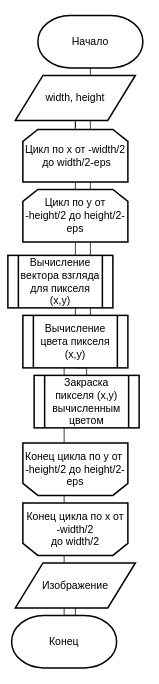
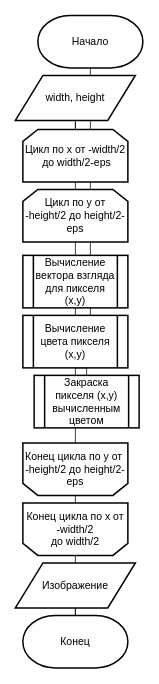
  <mxCell id="0" />
  <mxCell id="1" parent="0" />
- <mxCell id="2" value="Конец" style="strokeWidth=2;html=1;shape=mxgraph.flowchart.terminator;whiteSpace=wrap;fontSize=14;" parent="1" vertex="1"><mxGeometry x="15" y="820" width="140" height="70" as="geometry" /></mxCell>
+ <mxCell id="2" value="Конец" style="strokeWidth=2;html=1;shape=mxgraph.flowchart.terminator;whiteSpace=wrap;fontSize=14;" parent="1" vertex="1"><mxGeometry x="30" y="820" width="140" height="70" as="geometry" /></mxCell>
  <mxCell id="3" style="edgeStyle=orthogonalEdgeStyle;rounded=0;orthogonalLoop=1;jettySize=auto;html=1;exitX=0.5;exitY=1;exitDx=0;exitDy=0;entryX=0.5;entryY=0;entryDx=0;entryDy=0;entryPerimeter=0;endArrow=none;endFill=0;" parent="1" edge="1"><mxGeometry relative="1" as="geometry"><mxPoint x="100" y="162" as="sourcePoint" /><mxPoint x="100" y="172" as="targetPoint" /></mxGeometry></mxCell>
  <mxCell id="4" style="edgeStyle=orthogonalEdgeStyle;rounded=0;orthogonalLoop=1;jettySize=auto;html=1;exitX=0.5;exitY=1;exitDx=0;exitDy=0;exitPerimeter=0;endArrow=none;endFill=0;" parent="1" source="5" target="2" edge="1"><mxGeometry relative="1" as="geometry" /></mxCell>
  <mxCell id="5" value="&lt;font style=&quot;font-size: 14px&quot;&gt;Начало&lt;/font&gt;" style="strokeWidth=2;html=1;shape=mxgraph.flowchart.terminator;whiteSpace=wrap;fontSize=14;fontFamily=Helvetica;" parent="1" vertex="1"><mxGeometry x="50" y="20" width="140" height="70" as="geometry" /></mxCell>
  <mxCell id="6" style="edgeStyle=orthogonalEdgeStyle;rounded=0;orthogonalLoop=1;jettySize=auto;html=1;exitX=0.5;exitY=1;exitDx=0;exitDy=0;entryX=0.5;entryY=0;entryDx=0;entryDy=0;endArrow=none;endFill=0;" parent="1" edge="1"><mxGeometry relative="1" as="geometry"><mxPoint x="100" y="170" as="targetPoint" /><mxPoint x="100" y="160" as="sourcePoint" /></mxGeometry></mxCell>
  <mxCell id="7" style="edgeStyle=orthogonalEdgeStyle;rounded=0;orthogonalLoop=1;jettySize=auto;html=1;exitX=0.5;exitY=1;exitDx=0;exitDy=0;exitPerimeter=0;entryX=0.5;entryY=0;entryDx=0;entryDy=0;endArrow=none;endFill=0;entryPerimeter=0;" parent="1" edge="1"><mxGeometry relative="1" as="geometry"><mxPoint x="100" y="252" as="targetPoint" /><mxPoint x="100" y="242" as="sourcePoint" /></mxGeometry></mxCell>
  <mxCell id="8" style="edgeStyle=orthogonalEdgeStyle;rounded=0;orthogonalLoop=1;jettySize=auto;html=1;exitX=0.5;exitY=1;exitDx=0;exitDy=0;exitPerimeter=0;entryX=0.5;entryY=1;entryDx=0;entryDy=0;endArrow=none;endFill=0;" parent="1" source="16" edge="1"><mxGeometry relative="1" as="geometry"><mxPoint x="100" y="680" as="sourcePoint" /><mxPoint x="100" y="590" as="targetPoint" /></mxGeometry></mxCell>
  <mxCell id="9" value="&lt;span style=&quot;font-size: 14px&quot;&gt;Цикл по x от -&lt;/span&gt;&lt;span style=&quot;font-size: 14px&quot;&gt;width/2&lt;/span&gt;&lt;span style=&quot;font-size: 14px&quot;&gt;&lt;br&gt;&amp;nbsp;до&amp;nbsp;&lt;/span&gt;&lt;span style=&quot;font-size: 14px&quot;&gt;width/2-eps&lt;/span&gt;" style="shape=loopLimit;whiteSpace=wrap;html=1;strokeWidth=2;" parent="1" vertex="1"><mxGeometry x="30" y="172" width="140" height="70" as="geometry" /></mxCell>
  <mxCell id="10" style="edgeStyle=orthogonalEdgeStyle;rounded=0;orthogonalLoop=1;jettySize=auto;html=1;exitX=0.5;exitY=1;exitDx=0;exitDy=0;entryX=0.5;entryY=0;entryDx=0;entryDy=0;endArrow=none;endFill=0;" parent="1" source="11" target="13" edge="1"><mxGeometry relative="1" as="geometry" /></mxCell>
  <mxCell id="11" value="&lt;span style=&quot;font-size: 14px&quot;&gt;Цикл по y от &lt;br&gt;-height/2 до&amp;nbsp;&lt;/span&gt;&lt;span style=&quot;font-size: 14px&quot;&gt;height/2&lt;/span&gt;&lt;span style=&quot;font-size: 14px&quot;&gt;-eps&lt;/span&gt;" style="shape=loopLimit;whiteSpace=wrap;html=1;strokeWidth=2;" parent="1" vertex="1"><mxGeometry x="30" y="252" width="140" height="70" as="geometry" /></mxCell>
  <mxCell id="12" style="edgeStyle=orthogonalEdgeStyle;rounded=0;orthogonalLoop=1;jettySize=auto;html=1;exitX=0.5;exitY=1;exitDx=0;exitDy=0;entryX=0.5;entryY=0;entryDx=0;entryDy=0;endArrow=none;endFill=0;" parent="1" source="13" target="14" edge="1"><mxGeometry relative="1" as="geometry" /></mxCell>
  <mxCell id="13" value="Вычисление цвета пикселя (x,y)" style="shape=process;whiteSpace=wrap;html=1;backgroundOutline=1;strokeWidth=2;fontSize=14;" parent="1" vertex="1"><mxGeometry x="30" y="420" width="140" height="70" as="geometry" /></mxCell>
  <mxCell id="14" value="Закраска пикселя (x,y) вычисленным цветом" style="shape=process;whiteSpace=wrap;html=1;backgroundOutline=1;strokeWidth=2;fontSize=14;" parent="1" vertex="1"><mxGeometry x="45" y="500" width="140" height="70" as="geometry" /></mxCell>
- <mxCell id="15" value="Вычисление вектора взгляда для пикселя (x,y)" style="shape=process;whiteSpace=wrap;html=1;backgroundOutline=1;strokeWidth=2;fontSize=14;" parent="1" vertex="1"><mxGeometry x="10" y="340" width="140" height="70" as="geometry" /></mxCell>
+ <mxCell id="15" value="Вычисление вектора взгляда для пикселя (x,y)" style="shape=process;whiteSpace=wrap;html=1;backgroundOutline=1;strokeWidth=2;fontSize=14;" parent="1" vertex="1"><mxGeometry x="30" y="340" width="140" height="70" as="geometry" /></mxCell>
  <mxCell id="16" value="&lt;span style=&quot;font-size: 14px&quot;&gt;Конец цикла&amp;nbsp;&lt;/span&gt;&lt;span style=&quot;font-size: 14px&quot;&gt;по y от&amp;nbsp;&lt;br&gt;-height/2 до&amp;nbsp;&lt;/span&gt;&lt;span style=&quot;font-size: 14px&quot;&gt;height/2&lt;/span&gt;&lt;span style=&quot;font-size: 14px&quot;&gt;-eps&lt;/span&gt;" style="shape=loopLimit;whiteSpace=wrap;html=1;strokeWidth=2;direction=west;" parent="1" vertex="1"><mxGeometry x="30" y="590" width="140" height="70" as="geometry" /></mxCell>
  <mxCell id="17" value="&lt;span style=&quot;font-size: 14px&quot;&gt;Конец цикла&amp;nbsp;&lt;/span&gt;&lt;span style=&quot;font-size: 14px&quot;&gt;по x от &lt;br&gt;-&lt;/span&gt;&lt;span style=&quot;font-size: 14px&quot;&gt;width/2&lt;/span&gt;&lt;span style=&quot;font-size: 14px&quot;&gt;&lt;br&gt;&amp;nbsp;до&amp;nbsp;&lt;/span&gt;&lt;span style=&quot;font-size: 14px&quot;&gt;width/2&lt;/span&gt;&lt;span style=&quot;font-size: 14px&quot;&gt;&amp;nbsp;&lt;/span&gt;" style="shape=loopLimit;whiteSpace=wrap;html=1;strokeWidth=2;direction=west;" parent="1" vertex="1"><mxGeometry x="30" y="670" width="140" height="70" as="geometry" /></mxCell>
  <mxCell id="18" value="&lt;font style=&quot;font-size: 14px&quot;&gt;width, height&lt;br&gt;&lt;/font&gt;" style="shape=parallelogram;html=1;strokeWidth=2;perimeter=parallelogramPerimeter;whiteSpace=wrap;rounded=0;arcSize=12;size=0.23;fontSize=13;" parent="1" vertex="1"><mxGeometry x="20" y="100" width="160" height="60" as="geometry" /></mxCell>
  <mxCell id="19" value="&lt;font style=&quot;font-size: 14px&quot;&gt;Изображение&lt;br&gt;&lt;/font&gt;" style="shape=parallelogram;html=1;strokeWidth=2;perimeter=parallelogramPerimeter;whiteSpace=wrap;rounded=0;arcSize=12;size=0.23;fontSize=13;" parent="1" vertex="1"><mxGeometry x="20" y="750" width="160" height="60" as="geometry" /></mxCell>
  <mxCell id="20" style="edgeStyle=orthogonalEdgeStyle;rounded=0;orthogonalLoop=1;jettySize=auto;html=1;exitX=0.5;exitY=0;exitDx=0;exitDy=0;entryX=0.5;entryY=1;entryDx=0;entryDy=0;endArrow=none;endFill=0;exitPerimeter=0;entryPerimeter=0;" parent="1" source="2" target="19" edge="1"><mxGeometry relative="1" as="geometry"><mxPoint x="100" y="830" as="sourcePoint" /><mxPoint x="100" y="90" as="targetPoint" /></mxGeometry></mxCell>
